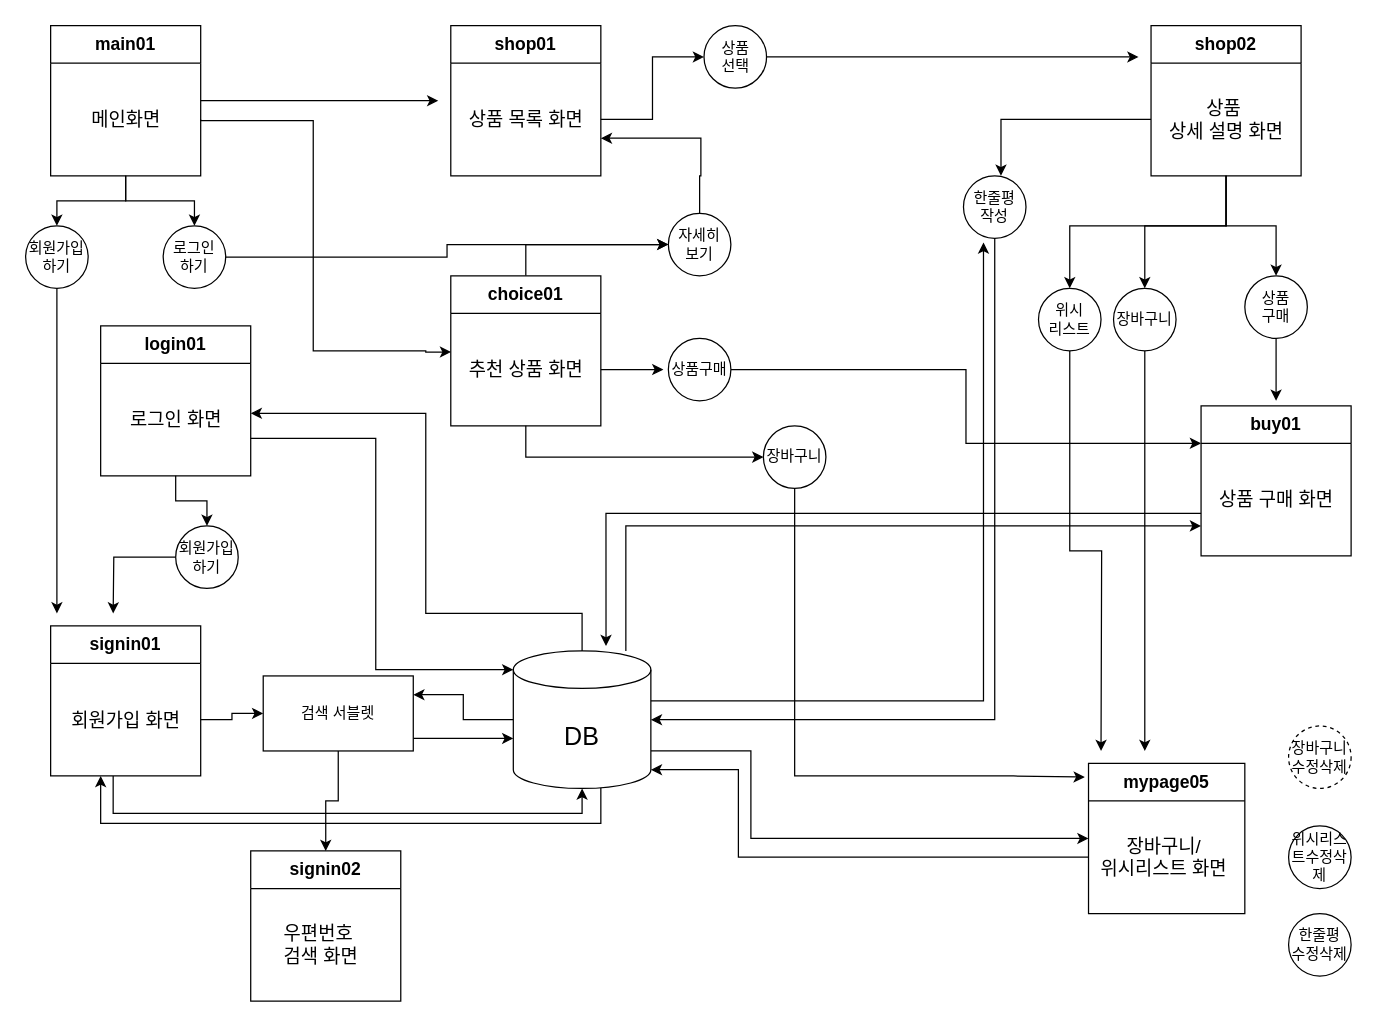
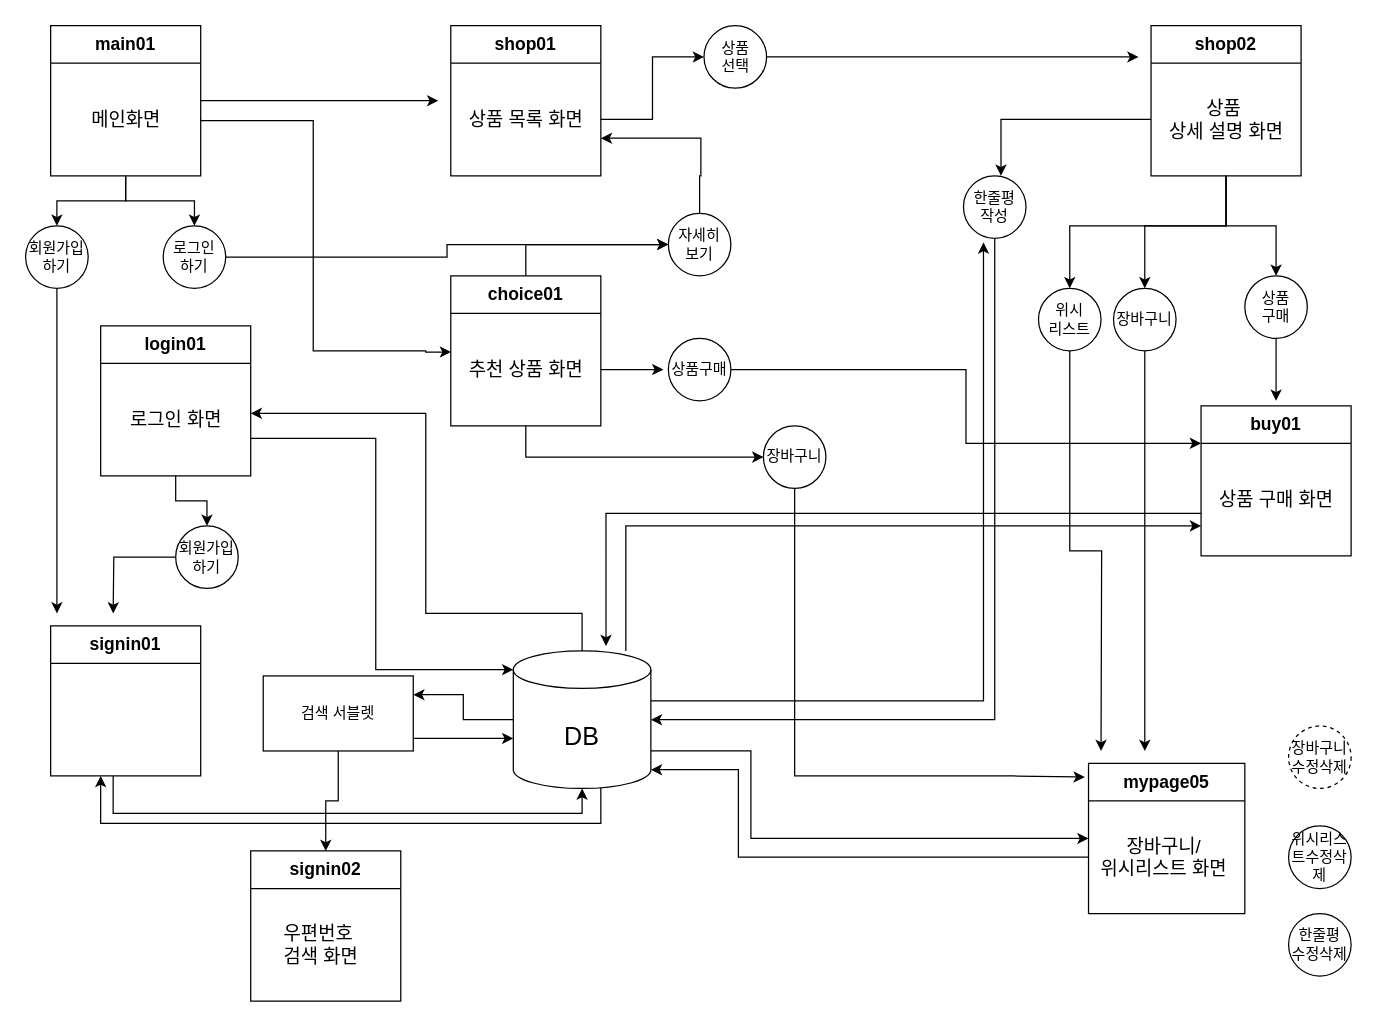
  <mxCell id="0" />
  <mxCell id="1" parent="0" />
  <mxCell id="2" style="edgeStyle=orthogonalEdgeStyle;rounded=0;orthogonalLoop=1;jettySize=auto;html=1;" edge="1" parent="1" source="5"><mxGeometry relative="1" as="geometry"><mxPoint x="350" y="80" as="targetPoint" /></mxGeometry></mxCell>
  <mxCell id="3" value="" style="edgeStyle=orthogonalEdgeStyle;rounded=0;orthogonalLoop=1;jettySize=auto;html=1;" edge="1" parent="1" source="5" target="58"><mxGeometry relative="1" as="geometry" /></mxCell>
  <mxCell id="4" style="edgeStyle=orthogonalEdgeStyle;rounded=0;orthogonalLoop=1;jettySize=auto;html=1;entryX=0.5;entryY=0;entryDx=0;entryDy=0;" edge="1" parent="1" source="5" target="61"><mxGeometry relative="1" as="geometry"><mxPoint x="40" y="170" as="targetPoint" /></mxGeometry></mxCell>
  <mxCell id="5" value="&lt;font style=&quot;font-size: 14px;&quot;&gt;main01&lt;/font&gt;" style="swimlane;whiteSpace=wrap;html=1;startSize=30;" vertex="1" parent="1"><mxGeometry x="40" y="20" width="120" height="120" as="geometry"><mxRectangle x="310" y="120" width="140" height="30" as="alternateBounds" /></mxGeometry></mxCell>
  <mxCell id="6" style="edgeStyle=orthogonalEdgeStyle;rounded=0;orthogonalLoop=1;jettySize=auto;html=1;entryX=0.002;entryY=0.032;entryDx=0;entryDy=0;entryPerimeter=0;" edge="1" parent="5" target="29"><mxGeometry relative="1" as="geometry"><mxPoint x="310" y="260" as="targetPoint" /><mxPoint x="120" y="75" as="sourcePoint" /><Array as="points"><mxPoint x="210" y="76" /><mxPoint x="210" y="260" /><mxPoint x="300" y="260" /></Array></mxGeometry></mxCell>
  <mxCell id="7" value="&lt;font style=&quot;font-size: 15px;&quot;&gt;메인화&lt;/font&gt;&lt;font style=&quot;font-size: 15px;&quot;&gt;면&lt;/font&gt;" style="text;html=1;align=center;verticalAlign=middle;resizable=0;points=[];autosize=1;strokeColor=none;fillColor=none;" vertex="1" parent="5"><mxGeometry x="20" y="60" width="80" height="30" as="geometry" /></mxCell>
  <mxCell id="8" value="&lt;span style=&quot;font-size: 14px;&quot;&gt;shop01&lt;/span&gt;" style="swimlane;whiteSpace=wrap;html=1;startSize=30;" vertex="1" parent="1"><mxGeometry x="360" y="20" width="120" height="120" as="geometry"><mxRectangle x="310" y="120" width="140" height="30" as="alternateBounds" /></mxGeometry></mxCell>
  <mxCell id="9" value="&lt;span style=&quot;font-size: 15px;&quot;&gt;상품 목록 화면&lt;/span&gt;" style="text;html=1;align=center;verticalAlign=middle;resizable=0;points=[];autosize=1;strokeColor=none;fillColor=none;" vertex="1" parent="8"><mxGeometry y="60" width="120" height="30" as="geometry" /></mxCell>
  <mxCell id="10" style="edgeStyle=orthogonalEdgeStyle;rounded=0;orthogonalLoop=1;jettySize=auto;html=1;entryX=0.5;entryY=0;entryDx=0;entryDy=0;" edge="1" parent="1" source="13" target="38"><mxGeometry relative="1" as="geometry"><mxPoint x="1020" y="190" as="targetPoint" /></mxGeometry></mxCell>
  <mxCell id="11" style="edgeStyle=orthogonalEdgeStyle;rounded=0;orthogonalLoop=1;jettySize=auto;html=1;entryX=0.5;entryY=0;entryDx=0;entryDy=0;" edge="1" parent="1" source="13" target="40"><mxGeometry relative="1" as="geometry"><mxPoint x="920" y="220" as="targetPoint" /><Array as="points"><mxPoint x="980" y="180" /><mxPoint x="915" y="180" /></Array></mxGeometry></mxCell>
  <mxCell id="12" style="edgeStyle=orthogonalEdgeStyle;rounded=0;orthogonalLoop=1;jettySize=auto;html=1;entryX=0.5;entryY=0;entryDx=0;entryDy=0;" edge="1" parent="1" source="13" target="42"><mxGeometry relative="1" as="geometry"><Array as="points"><mxPoint x="980" y="180" /><mxPoint x="855" y="180" /></Array></mxGeometry></mxCell>
  <mxCell id="13" value="&lt;span style=&quot;font-size: 14px;&quot;&gt;shop02&lt;/span&gt;" style="swimlane;whiteSpace=wrap;html=1;startSize=30;" vertex="1" parent="1"><mxGeometry x="920" y="20" width="120" height="120" as="geometry"><mxRectangle x="310" y="120" width="140" height="30" as="alternateBounds" /></mxGeometry></mxCell>
  <mxCell id="14" value="&lt;span style=&quot;font-size: 15px;&quot;&gt;상품&amp;nbsp;&lt;/span&gt;&lt;div&gt;&lt;span style=&quot;font-size: 15px;&quot;&gt;상세 설명 화면&lt;/span&gt;&lt;/div&gt;" style="text;html=1;align=center;verticalAlign=middle;resizable=0;points=[];autosize=1;strokeColor=none;fillColor=none;" vertex="1" parent="13"><mxGeometry y="50" width="120" height="50" as="geometry" /></mxCell>
  <mxCell id="15" value="&lt;span style=&quot;font-size: 14px;&quot;&gt;buy01&lt;/span&gt;" style="swimlane;whiteSpace=wrap;html=1;startSize=30;" vertex="1" parent="1"><mxGeometry x="960" y="324" width="120" height="120" as="geometry"><mxRectangle x="310" y="120" width="140" height="30" as="alternateBounds" /></mxGeometry></mxCell>
  <mxCell id="16" value="&lt;span style=&quot;font-size: 15px;&quot;&gt;상품 구매 화면&lt;/span&gt;" style="text;html=1;align=center;verticalAlign=middle;resizable=0;points=[];autosize=1;strokeColor=none;fillColor=none;" vertex="1" parent="15"><mxGeometry y="60" width="120" height="30" as="geometry" /></mxCell>
  <mxCell id="17" value="&lt;span style=&quot;font-size: 14px;&quot;&gt;mypage05&lt;/span&gt;" style="swimlane;whiteSpace=wrap;html=1;startSize=30;" vertex="1" parent="1"><mxGeometry x="870" y="610" width="125" height="120" as="geometry"><mxRectangle x="310" y="120" width="140" height="30" as="alternateBounds" /></mxGeometry></mxCell>
  <mxCell id="18" value="&lt;span style=&quot;font-size: 15px;&quot;&gt;장바구니/&lt;/span&gt;&lt;div&gt;&lt;span style=&quot;font-size: 15px;&quot;&gt;위시리스트 화면&lt;/span&gt;&lt;/div&gt;" style="text;html=1;align=center;verticalAlign=middle;resizable=0;points=[];autosize=1;strokeColor=none;fillColor=none;" vertex="1" parent="17"><mxGeometry x="-5" y="50" width="130" height="50" as="geometry" /></mxCell>
  <mxCell id="19" style="edgeStyle=orthogonalEdgeStyle;rounded=0;orthogonalLoop=1;jettySize=auto;html=1;entryX=0.5;entryY=0;entryDx=0;entryDy=0;" edge="1" parent="1" source="20" target="48"><mxGeometry relative="1" as="geometry" /></mxCell>
  <mxCell id="20" value="&lt;span style=&quot;font-size: 14px;&quot;&gt;login01&lt;/span&gt;" style="swimlane;whiteSpace=wrap;html=1;startSize=30;" vertex="1" parent="1"><mxGeometry x="80" y="260" width="120" height="120" as="geometry"><mxRectangle x="310" y="120" width="140" height="30" as="alternateBounds" /></mxGeometry></mxCell>
  <mxCell id="21" value="&lt;span style=&quot;font-size: 15px;&quot;&gt;로그인 화면&lt;/span&gt;" style="text;html=1;align=center;verticalAlign=middle;resizable=0;points=[];autosize=1;strokeColor=none;fillColor=none;" vertex="1" parent="20"><mxGeometry x="10" y="60" width="100" height="30" as="geometry" /></mxCell>
  <mxCell id="22" style="edgeStyle=orthogonalEdgeStyle;rounded=0;orthogonalLoop=1;jettySize=auto;html=1;entryX=0.5;entryY=1;entryDx=0;entryDy=0;entryPerimeter=0;" edge="1" parent="1" source="23" target="34"><mxGeometry relative="1" as="geometry"><mxPoint x="460" y="640" as="targetPoint" /><Array as="points"><mxPoint x="90" y="650" /><mxPoint x="465" y="650" /></Array></mxGeometry></mxCell>
  <mxCell id="23" value="&lt;span style=&quot;font-size: 14px;&quot;&gt;signin01&lt;/span&gt;" style="swimlane;whiteSpace=wrap;html=1;startSize=30;" vertex="1" parent="1"><mxGeometry x="40" y="500" width="120" height="120" as="geometry"><mxRectangle x="310" y="120" width="140" height="30" as="alternateBounds" /></mxGeometry></mxCell>
- <mxCell id="24" value="&lt;span style=&quot;font-size: 15px;&quot;&gt;회원가입 화면&lt;/span&gt;" style="text;html=1;align=center;verticalAlign=middle;resizable=0;points=[];autosize=1;strokeColor=none;fillColor=none;" vertex="1" parent="23"><mxGeometry y="60" width="120" height="30" as="geometry" /></mxCell>
  <mxCell id="25" style="edgeStyle=orthogonalEdgeStyle;rounded=0;orthogonalLoop=1;jettySize=auto;html=1;exitX=0.5;exitY=0;exitDx=0;exitDy=0;" edge="1" parent="1" source="27" target="52"><mxGeometry relative="1" as="geometry"><Array as="points"><mxPoint x="420" y="195" /></Array></mxGeometry></mxCell>
  <mxCell id="26" style="edgeStyle=orthogonalEdgeStyle;rounded=0;orthogonalLoop=1;jettySize=auto;html=1;entryX=0;entryY=0.5;entryDx=0;entryDy=0;" edge="1" parent="1" source="27" target="54"><mxGeometry relative="1" as="geometry"><mxPoint x="580" y="420" as="targetPoint" /><Array as="points"><mxPoint x="420" y="365" /></Array></mxGeometry></mxCell>
  <mxCell id="27" value="&lt;span style=&quot;font-size: 14px;&quot;&gt;choice01&lt;/span&gt;" style="swimlane;whiteSpace=wrap;html=1;startSize=30;" vertex="1" parent="1"><mxGeometry x="360" y="220" width="120" height="120" as="geometry"><mxRectangle x="310" y="120" width="140" height="30" as="alternateBounds" /></mxGeometry></mxCell>
  <mxCell id="28" style="edgeStyle=orthogonalEdgeStyle;rounded=0;orthogonalLoop=1;jettySize=auto;html=1;" edge="1" parent="27" source="29"><mxGeometry relative="1" as="geometry"><mxPoint x="170" y="75.0" as="targetPoint" /></mxGeometry></mxCell>
  <mxCell id="29" value="&lt;span style=&quot;font-size: 15px;&quot;&gt;추천 상품 화면&lt;/span&gt;" style="text;html=1;align=center;verticalAlign=middle;resizable=0;points=[];autosize=1;strokeColor=none;fillColor=none;" vertex="1" parent="27"><mxGeometry y="60" width="120" height="30" as="geometry" /></mxCell>
  <mxCell id="30" style="edgeStyle=orthogonalEdgeStyle;rounded=0;orthogonalLoop=1;jettySize=auto;html=1;entryX=1;entryY=0.25;entryDx=0;entryDy=0;" edge="1" parent="1" source="34" target="64"><mxGeometry relative="1" as="geometry" /></mxCell>
  <mxCell id="31" style="edgeStyle=orthogonalEdgeStyle;rounded=0;orthogonalLoop=1;jettySize=auto;html=1;" edge="1" parent="1" source="34"><mxGeometry relative="1" as="geometry"><mxPoint x="200" y="330" as="targetPoint" /><Array as="points"><mxPoint x="465" y="490" /><mxPoint x="340" y="490" /><mxPoint x="340" y="330" /></Array></mxGeometry></mxCell>
  <mxCell id="32" style="edgeStyle=orthogonalEdgeStyle;rounded=0;orthogonalLoop=1;jettySize=auto;html=1;" edge="1" parent="1"><mxGeometry relative="1" as="geometry"><mxPoint x="80" y="620" as="targetPoint" /><mxPoint x="480" y="628" as="sourcePoint" /><Array as="points"><mxPoint x="480" y="658" /><mxPoint x="80" y="658" /><mxPoint x="80" y="620" /></Array></mxGeometry></mxCell>
  <mxCell id="33" style="edgeStyle=orthogonalEdgeStyle;rounded=0;orthogonalLoop=1;jettySize=auto;html=1;" edge="1" parent="1" source="34"><mxGeometry relative="1" as="geometry"><mxPoint x="870" y="670" as="targetPoint" /><Array as="points"><mxPoint x="600" y="600" /><mxPoint x="600" y="670" /></Array></mxGeometry></mxCell>
  <mxCell id="34" value="&lt;font style=&quot;font-size: 20px;&quot;&gt;DB&lt;/font&gt;" style="shape=cylinder3;whiteSpace=wrap;html=1;boundedLbl=1;backgroundOutline=1;size=15;" vertex="1" parent="1"><mxGeometry x="410" y="520" width="110" height="110" as="geometry" /></mxCell>
  <mxCell id="35" style="edgeStyle=orthogonalEdgeStyle;rounded=0;orthogonalLoop=1;jettySize=auto;html=1;" edge="1" parent="1" source="36"><mxGeometry relative="1" as="geometry"><mxPoint x="910" y="45" as="targetPoint" /></mxGeometry></mxCell>
  <mxCell id="36" value="상품&lt;div&gt;선택&lt;/div&gt;" style="ellipse;whiteSpace=wrap;html=1;aspect=fixed;" vertex="1" parent="1"><mxGeometry x="562.5" y="20" width="50" height="50" as="geometry" /></mxCell>
  <mxCell id="37" style="edgeStyle=orthogonalEdgeStyle;rounded=0;orthogonalLoop=1;jettySize=auto;html=1;" edge="1" parent="1"><mxGeometry relative="1" as="geometry"><mxPoint x="1020" y="320" as="targetPoint" /><mxPoint x="1020" y="270" as="sourcePoint" /></mxGeometry></mxCell>
  <mxCell id="38" value="상품&lt;div&gt;구매&lt;/div&gt;" style="ellipse;whiteSpace=wrap;html=1;aspect=fixed;" vertex="1" parent="1"><mxGeometry x="995" y="220" width="50" height="50" as="geometry" /></mxCell>
  <mxCell id="39" style="edgeStyle=orthogonalEdgeStyle;rounded=0;orthogonalLoop=1;jettySize=auto;html=1;" edge="1" parent="1" source="40"><mxGeometry relative="1" as="geometry"><mxPoint x="915" y="600" as="targetPoint" /></mxGeometry></mxCell>
  <mxCell id="40" value="장바구니" style="ellipse;whiteSpace=wrap;html=1;aspect=fixed;" vertex="1" parent="1"><mxGeometry x="890" y="230" width="50" height="50" as="geometry" /></mxCell>
  <mxCell id="41" style="edgeStyle=orthogonalEdgeStyle;rounded=0;orthogonalLoop=1;jettySize=auto;html=1;" edge="1" parent="1" source="42"><mxGeometry relative="1" as="geometry"><mxPoint x="880" y="600" as="targetPoint" /></mxGeometry></mxCell>
  <mxCell id="42" value="위시&lt;div&gt;리스트&lt;/div&gt;" style="ellipse;whiteSpace=wrap;html=1;aspect=fixed;" vertex="1" parent="1"><mxGeometry x="830" y="230" width="50" height="50" as="geometry" /></mxCell>
  <mxCell id="43" value="한줄평&lt;div&gt;작성&lt;/div&gt;" style="ellipse;whiteSpace=wrap;html=1;aspect=fixed;" vertex="1" parent="1"><mxGeometry x="770" y="140" width="50" height="50" as="geometry" /></mxCell>
  <mxCell id="44" value="위시리스트수정삭제" style="ellipse;whiteSpace=wrap;html=1;aspect=fixed;" vertex="1" parent="1"><mxGeometry x="1030" y="660" width="50" height="50" as="geometry" /></mxCell>
  <mxCell id="45" value="장바구니&lt;div&gt;수정삭제&lt;/div&gt;" style="ellipse;whiteSpace=wrap;html=1;aspect=fixed;dashed=1;" vertex="1" parent="1"><mxGeometry x="1030" y="580" width="50" height="50" as="geometry" /></mxCell>
  <mxCell id="46" value="한줄평&lt;div&gt;수정삭제&lt;/div&gt;" style="ellipse;whiteSpace=wrap;html=1;aspect=fixed;" vertex="1" parent="1"><mxGeometry x="1030" y="730" width="50" height="50" as="geometry" /></mxCell>
  <mxCell id="47" style="edgeStyle=orthogonalEdgeStyle;rounded=0;orthogonalLoop=1;jettySize=auto;html=1;" edge="1" parent="1" source="48"><mxGeometry relative="1" as="geometry"><mxPoint x="90" y="490" as="targetPoint" /></mxGeometry></mxCell>
  <mxCell id="48" value="회원가입&lt;div&gt;하기&lt;/div&gt;" style="ellipse;whiteSpace=wrap;html=1;aspect=fixed;" vertex="1" parent="1"><mxGeometry x="140" y="420" width="50" height="50" as="geometry" /></mxCell>
  <mxCell id="49" style="edgeStyle=orthogonalEdgeStyle;rounded=0;orthogonalLoop=1;jettySize=auto;html=1;entryX=0;entryY=0.25;entryDx=0;entryDy=0;" edge="1" parent="1" source="50" target="15"><mxGeometry relative="1" as="geometry" /></mxCell>
  <mxCell id="50" value="상품구매" style="ellipse;whiteSpace=wrap;html=1;aspect=fixed;" vertex="1" parent="1"><mxGeometry x="534" y="270" width="50" height="50" as="geometry" /></mxCell>
  <mxCell id="51" style="edgeStyle=orthogonalEdgeStyle;rounded=0;orthogonalLoop=1;jettySize=auto;html=1;entryX=1;entryY=0.75;entryDx=0;entryDy=0;" edge="1" parent="1" source="52" target="8"><mxGeometry relative="1" as="geometry"><mxPoint x="559" y="110" as="targetPoint" /><Array as="points"><mxPoint x="559" y="140" /><mxPoint x="560" y="110" /></Array></mxGeometry></mxCell>
  <mxCell id="52" value="자세히&lt;div&gt;보기&lt;/div&gt;" style="ellipse;whiteSpace=wrap;html=1;aspect=fixed;" vertex="1" parent="1"><mxGeometry x="534" y="170" width="50" height="50" as="geometry" /></mxCell>
  <mxCell id="53" style="edgeStyle=orthogonalEdgeStyle;rounded=0;orthogonalLoop=1;jettySize=auto;html=1;entryX=-0.024;entryY=0.091;entryDx=0;entryDy=0;entryPerimeter=0;" edge="1" parent="1" source="54" target="17"><mxGeometry relative="1" as="geometry"><mxPoint x="810" y="670" as="targetPoint" /><Array as="points"><mxPoint x="635" y="620" /><mxPoint x="810" y="620" /></Array></mxGeometry></mxCell>
  <mxCell id="54" value="장바구니" style="ellipse;whiteSpace=wrap;html=1;aspect=fixed;" vertex="1" parent="1"><mxGeometry x="610" y="340" width="50" height="50" as="geometry" /></mxCell>
  <mxCell id="55" value="&lt;span style=&quot;font-size: 14px;&quot;&gt;signin02&lt;/span&gt;" style="swimlane;whiteSpace=wrap;html=1;startSize=30;" vertex="1" parent="1"><mxGeometry x="200" y="680" width="120" height="120" as="geometry"><mxRectangle x="310" y="120" width="140" height="30" as="alternateBounds" /></mxGeometry></mxCell>
  <mxCell id="56" value="&lt;span style=&quot;font-size: 15px;&quot;&gt;우편번호&amp;nbsp;&lt;/span&gt;&lt;div&gt;&lt;span style=&quot;font-size: 15px;&quot;&gt;검색 화면&lt;/span&gt;&lt;/div&gt;" style="text;html=1;align=center;verticalAlign=middle;resizable=0;points=[];autosize=1;strokeColor=none;fillColor=none;" vertex="1" parent="55"><mxGeometry x="11.25" y="50" width="90" height="50" as="geometry" /></mxCell>
  <mxCell id="57" style="edgeStyle=orthogonalEdgeStyle;rounded=0;orthogonalLoop=1;jettySize=auto;html=1;entryX=0;entryY=0.5;entryDx=0;entryDy=0;" edge="1" parent="1" source="9" target="36"><mxGeometry relative="1" as="geometry" /></mxCell>
  <mxCell id="58" value="&lt;div&gt;로그인&lt;/div&gt;&lt;div&gt;하기&lt;/div&gt;" style="ellipse;whiteSpace=wrap;html=1;aspect=fixed;" vertex="1" parent="1"><mxGeometry x="130" y="180" width="50" height="50" as="geometry" /></mxCell>
  <mxCell id="59" style="edgeStyle=orthogonalEdgeStyle;rounded=0;orthogonalLoop=1;jettySize=auto;html=1;" edge="1" parent="1" source="58" target="52"><mxGeometry relative="1" as="geometry" /></mxCell>
  <mxCell id="60" style="edgeStyle=orthogonalEdgeStyle;rounded=0;orthogonalLoop=1;jettySize=auto;html=1;" edge="1" parent="1" source="61"><mxGeometry relative="1" as="geometry"><mxPoint x="45" y="490" as="targetPoint" /></mxGeometry></mxCell>
  <mxCell id="61" value="회원가입&lt;div&gt;하기&lt;/div&gt;" style="ellipse;whiteSpace=wrap;html=1;aspect=fixed;" vertex="1" parent="1"><mxGeometry x="20" y="180" width="50" height="50" as="geometry" /></mxCell>
  <mxCell id="62" value="" style="edgeStyle=orthogonalEdgeStyle;rounded=0;orthogonalLoop=1;jettySize=auto;html=1;" edge="1" parent="1" source="64" target="34"><mxGeometry relative="1" as="geometry"><Array as="points"><mxPoint x="390" y="590" /><mxPoint x="390" y="590" /></Array></mxGeometry></mxCell>
  <mxCell id="63" style="edgeStyle=orthogonalEdgeStyle;rounded=0;orthogonalLoop=1;jettySize=auto;html=1;entryX=0.5;entryY=0;entryDx=0;entryDy=0;" edge="1" parent="1" source="64" target="55"><mxGeometry relative="1" as="geometry" /></mxCell>
  <mxCell id="64" value="검색 서블렛" style="rounded=0;whiteSpace=wrap;html=1;" vertex="1" parent="1"><mxGeometry x="210" y="540" width="120" height="60" as="geometry" /></mxCell>
- <mxCell id="65" value="" style="edgeStyle=orthogonalEdgeStyle;rounded=0;orthogonalLoop=1;jettySize=auto;html=1;" edge="1" parent="1" source="24" target="64"><mxGeometry relative="1" as="geometry" /></mxCell>
  <mxCell id="66" style="edgeStyle=orthogonalEdgeStyle;rounded=0;orthogonalLoop=1;jettySize=auto;html=1;entryX=0;entryY=0;entryDx=0;entryDy=15;entryPerimeter=0;" edge="1" parent="1" target="34"><mxGeometry relative="1" as="geometry"><mxPoint x="200" y="350" as="sourcePoint" /><Array as="points"><mxPoint x="300" y="350" /><mxPoint x="300" y="535" /></Array></mxGeometry></mxCell>
  <mxCell id="67" style="edgeStyle=orthogonalEdgeStyle;rounded=0;orthogonalLoop=1;jettySize=auto;html=1;entryX=0.674;entryY=-0.035;entryDx=0;entryDy=0;entryPerimeter=0;" edge="1" parent="1" source="16" target="34"><mxGeometry relative="1" as="geometry"><Array as="points"><mxPoint x="484" y="410" /></Array></mxGeometry></mxCell>
  <mxCell id="68" style="edgeStyle=orthogonalEdgeStyle;rounded=0;orthogonalLoop=1;jettySize=auto;html=1;" edge="1" parent="1" source="34"><mxGeometry relative="1" as="geometry"><mxPoint x="510" y="520" as="sourcePoint" /><mxPoint x="960" y="420" as="targetPoint" /><Array as="points"><mxPoint x="500" y="420" /><mxPoint x="960" y="420" /></Array></mxGeometry></mxCell>
  <mxCell id="69" style="edgeStyle=orthogonalEdgeStyle;rounded=0;orthogonalLoop=1;jettySize=auto;html=1;entryX=1;entryY=1;entryDx=0;entryDy=-15;entryPerimeter=0;" edge="1" parent="1" target="34"><mxGeometry relative="1" as="geometry"><mxPoint x="870" y="685" as="sourcePoint" /><Array as="points"><mxPoint x="867" y="685" /><mxPoint x="590" y="685" /><mxPoint x="590" y="615" /></Array></mxGeometry></mxCell>
  <mxCell id="70" style="edgeStyle=orthogonalEdgeStyle;rounded=0;orthogonalLoop=1;jettySize=auto;html=1;" edge="1" parent="1" source="14"><mxGeometry relative="1" as="geometry"><mxPoint x="800" y="140" as="targetPoint" /><Array as="points"><mxPoint x="800" y="95" /><mxPoint x="800" y="130" /></Array></mxGeometry></mxCell>
  <mxCell id="71" style="edgeStyle=orthogonalEdgeStyle;rounded=0;orthogonalLoop=1;jettySize=auto;html=1;entryX=1;entryY=0.5;entryDx=0;entryDy=0;entryPerimeter=0;" edge="1" parent="1" source="43" target="34"><mxGeometry relative="1" as="geometry"><Array as="points"><mxPoint x="795" y="575" /></Array></mxGeometry></mxCell>
  <mxCell id="72" style="edgeStyle=orthogonalEdgeStyle;rounded=0;orthogonalLoop=1;jettySize=auto;html=1;entryX=0.32;entryY=1.067;entryDx=0;entryDy=0;entryPerimeter=0;" edge="1" parent="1" source="34" target="43"><mxGeometry relative="1" as="geometry"><Array as="points"><mxPoint x="786" y="560" /></Array></mxGeometry></mxCell>
